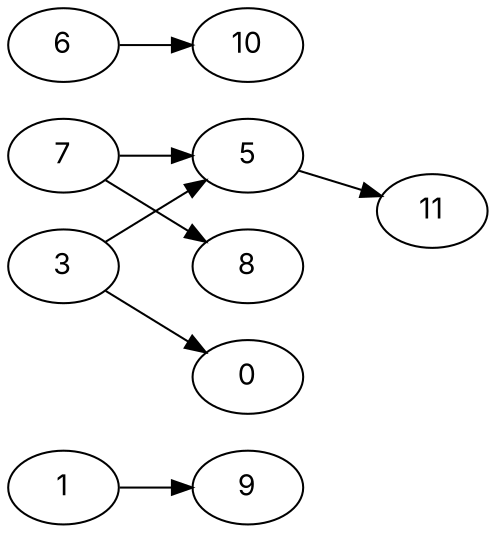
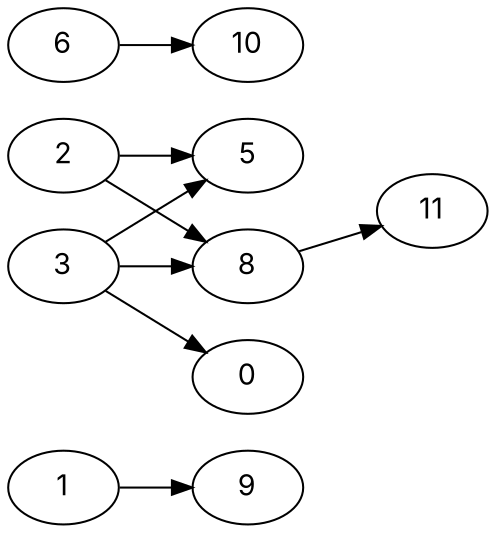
  digraph {
    fontname=Inter
    rankdir=LR
    node [fontname=Inter]
    edge [fontname=Inter]
    1 [alpha=47.32]
    9 [alpha=24.99]
    11 [alpha=27.41]
-   2 [alpha=34.35 label=7]
+   2 [alpha=34.35]
    5 [alpha=22.93]
    8 [alpha=37.82]
    3 [alpha=35.12]
    n8 [alpha=27.89 label=0]
    6 [alpha=21.15]
    10 [alpha=22.58]
    1 -> 9
    2 -> 5
    2 -> 8
-   5 -> 11
+   8 -> 11
    3 -> 5
+   3 -> 8
    3 -> n8
    6 -> 10
  }
